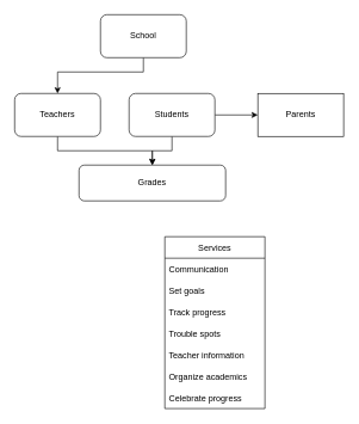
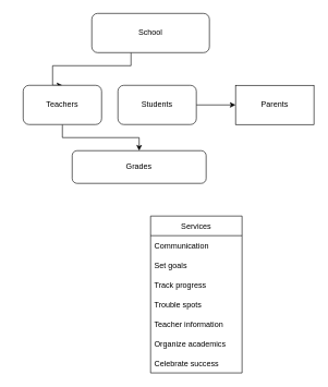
  <mxCell id="0" />
  <mxCell id="1" parent="0" />
  <mxCell id="2" value="" style="edgeStyle=orthogonalEdgeStyle;rounded=0;orthogonalLoop=1;jettySize=auto;html=1;entryX=0.5;entryY=0;entryDx=0;entryDy=0;" parent="1" source="3" target="5" edge="1"><mxGeometry relative="1" as="geometry"><Array as="points"><mxPoint x="200" y="100" /><mxPoint x="80" y="100" /></Array></mxGeometry></mxCell>
- <mxCell id="3" value="School" style="rounded=1;whiteSpace=wrap;html=1;" parent="1" vertex="1"><mxGeometry x="140" y="20" width="120" height="60" as="geometry" /></mxCell>
+ <mxCell id="3" value="School" style="rounded=1;whiteSpace=wrap;html=1;" parent="1" vertex="1"><mxGeometry x="140" y="20" width="180" height="60" as="geometry" /></mxCell>
  <mxCell id="4" value="" style="edgeStyle=orthogonalEdgeStyle;rounded=0;orthogonalLoop=1;jettySize=auto;html=1;" parent="1" source="5" target="9" edge="1"><mxGeometry relative="1" as="geometry" /></mxCell>
- <mxCell id="5" value="Teachers" style="rounded=1;whiteSpace=wrap;html=1;" parent="1" vertex="1"><mxGeometry x="20" y="130" width="120" height="60" as="geometry" /></mxCell>
+ <mxCell id="5" value="Teachers" style="rounded=1;whiteSpace=wrap;html=1;" parent="1" vertex="1"><mxGeometry x="35" y="130" width="120" height="60" as="geometry" /></mxCell>
  <mxCell id="6" value="" style="edgeStyle=orthogonalEdgeStyle;rounded=0;orthogonalLoop=1;jettySize=auto;html=1;" parent="1" source="8" target="10" edge="1"><mxGeometry relative="1" as="geometry" /></mxCell>
- <mxCell id="7" value="" style="edgeStyle=orthogonalEdgeStyle;rounded=0;orthogonalLoop=1;jettySize=auto;html=1;" parent="1" source="8" target="9" edge="1"><mxGeometry relative="1" as="geometry" /></mxCell>
  <mxCell id="8" value="Students" style="rounded=1;whiteSpace=wrap;html=1;" parent="1" vertex="1"><mxGeometry x="180" y="130" width="120" height="60" as="geometry" /></mxCell>
  <mxCell id="9" value="Grades" style="rounded=1;whiteSpace=wrap;html=1;" parent="1" vertex="1"><mxGeometry x="110" y="230" width="205" height="50" as="geometry" /></mxCell>
  <mxCell id="10" value="Parents" style="whiteSpace=wrap;html=1;rounded=0;" parent="1" vertex="1"><mxGeometry x="360" y="130" width="120" height="60" as="geometry" /></mxCell>
  <mxCell id="11" value="Services" style="swimlane;fontStyle=0;childLayout=stackLayout;horizontal=1;startSize=30;horizontalStack=0;resizeParent=1;resizeParentMax=0;resizeLast=0;collapsible=1;marginBottom=0;" parent="1" vertex="1"><mxGeometry x="230" y="330" width="140" height="240" as="geometry" /></mxCell>
  <mxCell id="12" value="Communication" style="text;strokeColor=none;fillColor=none;align=left;verticalAlign=middle;spacingLeft=4;spacingRight=4;overflow=hidden;points=[[0,0.5],[1,0.5]];portConstraint=eastwest;rotatable=0;" parent="11" vertex="1"><mxGeometry y="30" width="140" height="30" as="geometry" /></mxCell>
  <mxCell id="13" value="Set goals" style="text;strokeColor=none;fillColor=none;align=left;verticalAlign=middle;spacingLeft=4;spacingRight=4;overflow=hidden;points=[[0,0.5],[1,0.5]];portConstraint=eastwest;rotatable=0;" parent="11" vertex="1"><mxGeometry y="60" width="140" height="30" as="geometry" /></mxCell>
  <mxCell id="14" value="Track progress" style="text;strokeColor=none;fillColor=none;align=left;verticalAlign=middle;spacingLeft=4;spacingRight=4;overflow=hidden;points=[[0,0.5],[1,0.5]];portConstraint=eastwest;rotatable=0;" parent="11" vertex="1"><mxGeometry y="90" width="140" height="30" as="geometry" /></mxCell>
  <mxCell id="15" value="Trouble spots" style="text;strokeColor=none;fillColor=none;align=left;verticalAlign=middle;spacingLeft=4;spacingRight=4;overflow=hidden;points=[[0,0.5],[1,0.5]];portConstraint=eastwest;rotatable=0;" parent="11" vertex="1"><mxGeometry y="120" width="140" height="30" as="geometry" /></mxCell>
  <mxCell id="16" value="Teacher information" style="text;strokeColor=none;fillColor=none;align=left;verticalAlign=middle;spacingLeft=4;spacingRight=4;overflow=hidden;points=[[0,0.5],[1,0.5]];portConstraint=eastwest;rotatable=0;" parent="11" vertex="1"><mxGeometry y="150" width="140" height="30" as="geometry" /></mxCell>
  <mxCell id="17" value="Organize academics" style="text;strokeColor=none;fillColor=none;align=left;verticalAlign=middle;spacingLeft=4;spacingRight=4;overflow=hidden;points=[[0,0.5],[1,0.5]];portConstraint=eastwest;rotatable=0;" parent="11" vertex="1"><mxGeometry y="180" width="140" height="30" as="geometry" /></mxCell>
- <mxCell id="18" value="Celebrate progress" style="text;strokeColor=none;fillColor=none;align=left;verticalAlign=middle;spacingLeft=4;spacingRight=4;overflow=hidden;points=[[0,0.5],[1,0.5]];portConstraint=eastwest;rotatable=0;" parent="11" vertex="1"><mxGeometry y="210" width="140" height="30" as="geometry" /></mxCell>
+ <mxCell id="18" value="Celebrate success" style="text;strokeColor=none;fillColor=none;align=left;verticalAlign=middle;spacingLeft=4;spacingRight=4;overflow=hidden;points=[[0,0.5],[1,0.5]];portConstraint=eastwest;rotatable=0;" parent="11" vertex="1"><mxGeometry y="210" width="140" height="30" as="geometry" /></mxCell>
